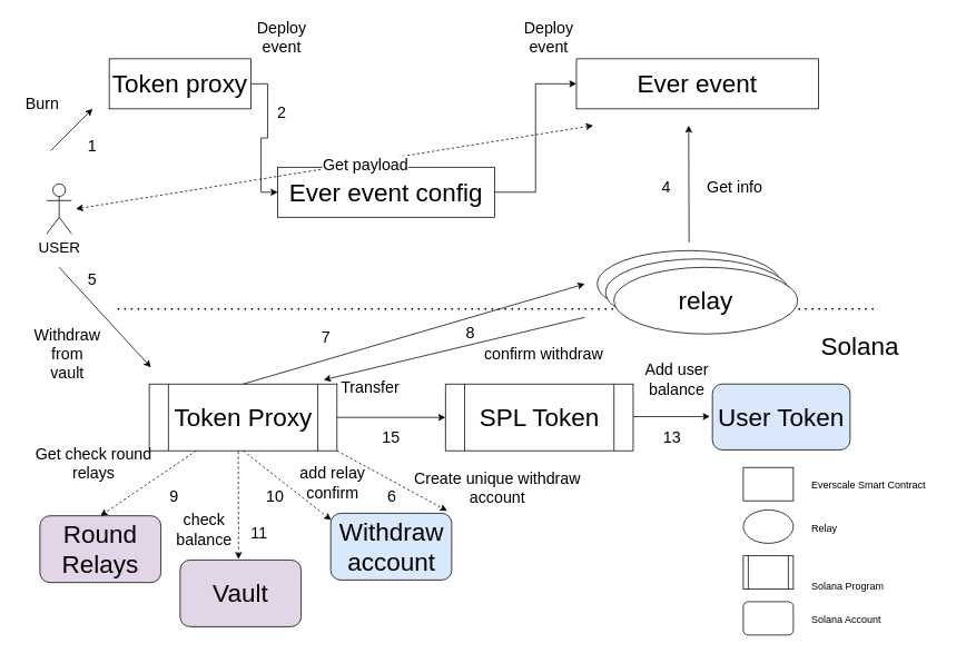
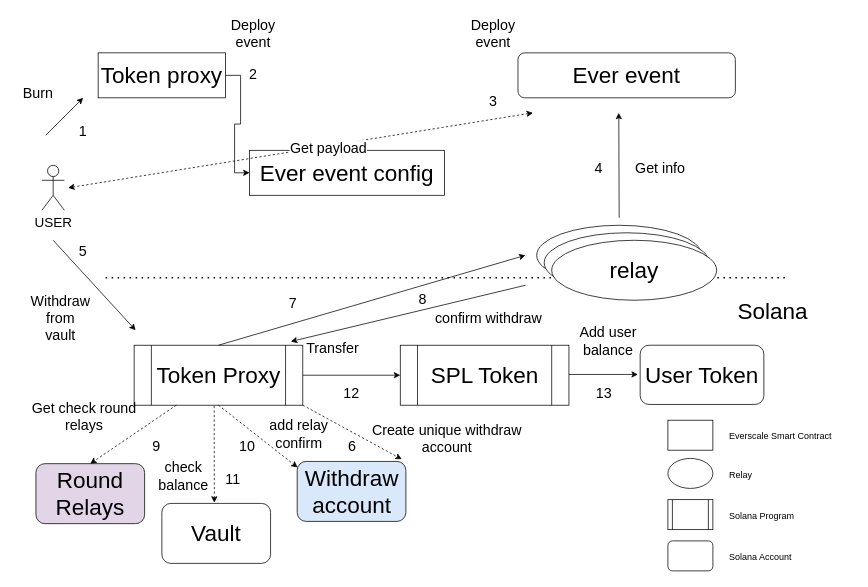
  <mxCell id="0" />
  <mxCell id="1" parent="0" />
  <mxCell id="2" style="edgeStyle=orthogonalEdgeStyle;rounded=0;orthogonalLoop=1;jettySize=auto;html=1;entryX=0;entryY=0.5;entryDx=0;entryDy=0;fontSize=30;" parent="1" source="3" target="6" edge="1"><mxGeometry relative="1" as="geometry" /></mxCell>
  <mxCell id="3" value="Token proxy" style="rounded=0;whiteSpace=wrap;html=1;fontSize=30;" parent="1" vertex="1"><mxGeometry x="130" y="70" width="170" height="60" as="geometry" /></mxCell>
- <mxCell id="4" value="Ever event" style="rounded=0;whiteSpace=wrap;html=1;fontSize=30;" parent="1" vertex="1"><mxGeometry x="690" y="70" width="290" height="60" as="geometry" /></mxCell>
- <mxCell id="5" style="edgeStyle=orthogonalEdgeStyle;rounded=0;orthogonalLoop=1;jettySize=auto;html=1;entryX=0;entryY=0.5;entryDx=0;entryDy=0;fontSize=30;" parent="1" source="6" target="4" edge="1"><mxGeometry relative="1" as="geometry" /></mxCell>
+ <mxCell id="4" value="Ever event" style="whiteSpace=wrap;html=1;fontSize=30;rounded=1;" parent="1" vertex="1"><mxGeometry x="690" y="70" width="290" height="60" as="geometry" /></mxCell>
  <mxCell id="6" value="Ever event config" style="rounded=0;whiteSpace=wrap;html=1;fontSize=30;" parent="1" vertex="1"><mxGeometry x="332" y="200" width="260" height="60" as="geometry" /></mxCell>
  <mxCell id="7" value="relay" style="ellipse;whiteSpace=wrap;html=1;fontSize=30;" parent="1" vertex="1"><mxGeometry x="715" y="300" width="220" height="80" as="geometry" /></mxCell>
  <mxCell id="8" value="relay" style="ellipse;whiteSpace=wrap;html=1;fontSize=30;" parent="1" vertex="1"><mxGeometry x="725" y="310" width="220" height="80" as="geometry" /></mxCell>
  <mxCell id="9" value="" style="endArrow=none;dashed=1;html=1;dashPattern=1 3;strokeWidth=2;rounded=0;fontSize=30;" parent="1" edge="1"><mxGeometry width="50" height="50" relative="1" as="geometry"><mxPoint x="140" y="370" as="sourcePoint" /><mxPoint x="1050" y="370" as="targetPoint" /></mxGeometry></mxCell>
  <mxCell id="10" value="Solana" style="text;html=1;strokeColor=none;fillColor=none;align=center;verticalAlign=middle;whiteSpace=wrap;rounded=0;fontSize=30;" parent="1" vertex="1"><mxGeometry x="1000" y="400" width="60" height="30" as="geometry" /></mxCell>
  <mxCell id="11" value="&lt;font style=&quot;font-size: 18px&quot;&gt;USER&lt;/font&gt;" style="shape=umlActor;verticalLabelPosition=bottom;verticalAlign=top;html=1;outlineConnect=0;" parent="1" vertex="1"><mxGeometry x="55" y="220" width="30" height="60" as="geometry" /></mxCell>
  <mxCell id="12" value="" style="endArrow=classic;html=1;rounded=0;" parent="1" edge="1"><mxGeometry width="50" height="50" relative="1" as="geometry"><mxPoint x="60" y="180" as="sourcePoint" /><mxPoint x="110" y="130" as="targetPoint" /></mxGeometry></mxCell>
  <mxCell id="13" value="&lt;font style=&quot;font-size: 19px&quot;&gt;Burn&lt;/font&gt;" style="text;html=1;strokeColor=none;fillColor=none;align=center;verticalAlign=middle;whiteSpace=wrap;rounded=0;" parent="1" vertex="1"><mxGeometry x="20" y="110" width="60" height="30" as="geometry" /></mxCell>
  <mxCell id="14" value="&lt;font style=&quot;font-size: 19px&quot;&gt;Deploy event&lt;/font&gt;" style="text;html=1;strokeColor=none;fillColor=none;align=center;verticalAlign=middle;whiteSpace=wrap;rounded=0;" parent="1" vertex="1"><mxGeometry x="292" y="20" width="90" height="50" as="geometry" /></mxCell>
  <mxCell id="15" value="&lt;font style=&quot;font-size: 19px&quot;&gt;Deploy event&lt;/font&gt;" style="text;html=1;strokeColor=none;fillColor=none;align=center;verticalAlign=middle;whiteSpace=wrap;rounded=0;" parent="1" vertex="1"><mxGeometry x="612" y="20" width="90" height="50" as="geometry" /></mxCell>
  <mxCell id="16" value="" style="endArrow=classic;html=1;rounded=0;fontSize=19;" parent="1" edge="1"><mxGeometry width="50" height="50" relative="1" as="geometry"><mxPoint x="825" y="290" as="sourcePoint" /><mxPoint x="824.5" y="150" as="targetPoint" /></mxGeometry></mxCell>
  <mxCell id="17" value="&lt;span style=&quot;font-size: 19px&quot;&gt;Get info&lt;/span&gt;" style="text;html=1;strokeColor=none;fillColor=none;align=center;verticalAlign=middle;whiteSpace=wrap;rounded=0;" parent="1" vertex="1"><mxGeometry x="835" y="200" width="90" height="50" as="geometry" /></mxCell>
  <mxCell id="18" value="" style="endArrow=classic;startArrow=classic;html=1;rounded=0;fontSize=19;dashed=1;" parent="1" edge="1"><mxGeometry width="50" height="50" relative="1" as="geometry"><mxPoint x="90" y="250" as="sourcePoint" /><mxPoint x="710" y="150" as="targetPoint" /></mxGeometry></mxCell>
  <mxCell id="19" value="Get payload" style="edgeLabel;html=1;align=center;verticalAlign=middle;resizable=0;points=[];fontSize=19;" parent="18" vertex="1" connectable="0"><mxGeometry x="0.118" y="-3" relative="1" as="geometry"><mxPoint as="offset" /></mxGeometry></mxCell>
  <mxCell id="20" value="&lt;font style=&quot;font-size: 30px&quot;&gt;Token Proxy&lt;/font&gt;" style="shape=process;whiteSpace=wrap;html=1;backgroundOutline=1;" parent="1" vertex="1"><mxGeometry x="178" y="460" width="225" height="80" as="geometry" /></mxCell>
  <mxCell id="21" value="" style="endArrow=classic;html=1;rounded=0;" parent="1" edge="1"><mxGeometry width="50" height="50" relative="1" as="geometry"><mxPoint x="70" y="320" as="sourcePoint" /><mxPoint x="180" y="440" as="targetPoint" /></mxGeometry></mxCell>
  <mxCell id="22" value="&lt;span style=&quot;font-size: 19px&quot;&gt;Withdraw from vault&lt;/span&gt;" style="text;html=1;strokeColor=none;fillColor=none;align=center;verticalAlign=middle;whiteSpace=wrap;rounded=0;" parent="1" vertex="1"><mxGeometry x="50" y="410" width="60" height="30" as="geometry" /></mxCell>
  <mxCell id="23" value="" style="endArrow=classic;html=1;rounded=0;fontSize=30;exitX=1;exitY=1;exitDx=0;exitDy=0;dashed=1;entryX=0.962;entryY=-0.037;entryDx=0;entryDy=0;entryPerimeter=0;" parent="1" source="20" edge="1" target="53"><mxGeometry width="50" height="50" relative="1" as="geometry"><mxPoint x="433" y="530" as="sourcePoint" /><mxPoint x="400" y="610" as="targetPoint" /></mxGeometry></mxCell>
  <mxCell id="24" value="&lt;font style=&quot;font-size: 30px&quot;&gt;SPL Token&lt;/font&gt;" style="shape=process;whiteSpace=wrap;html=1;backgroundOutline=1;" parent="1" vertex="1"><mxGeometry x="533" y="460" width="225" height="80" as="geometry" /></mxCell>
  <mxCell id="25" value="" style="endArrow=classic;html=1;rounded=0;fontSize=30;exitX=1;exitY=0.5;exitDx=0;exitDy=0;entryX=0;entryY=0.5;entryDx=0;entryDy=0;" parent="1" source="20" target="24" edge="1"><mxGeometry width="50" height="50" relative="1" as="geometry"><mxPoint x="363" y="430" as="sourcePoint" /><mxPoint x="413" y="380" as="targetPoint" /></mxGeometry></mxCell>
  <mxCell id="26" value="&lt;span style=&quot;font-size: 19px&quot;&gt;Transfer&lt;/span&gt;" style="text;html=1;strokeColor=none;fillColor=none;align=center;verticalAlign=middle;whiteSpace=wrap;rounded=0;" parent="1" vertex="1"><mxGeometry x="413" y="450" width="60" height="30" as="geometry" /></mxCell>
  <mxCell id="27" value="" style="rounded=0;whiteSpace=wrap;html=1;fontSize=18;strokeWidth=1;" parent="1" vertex="1"><mxGeometry x="890" y="560" width="60" height="40" as="geometry" /></mxCell>
  <mxCell id="28" value="" style="rounded=1;whiteSpace=wrap;html=1;fontSize=18;strokeWidth=1;" parent="1" vertex="1"><mxGeometry x="890" y="721" width="60" height="40" as="geometry" /></mxCell>
  <mxCell id="29" value="" style="ellipse;whiteSpace=wrap;html=1;fontSize=18;strokeWidth=1;" parent="1" vertex="1"><mxGeometry x="890" y="611" width="60" height="40" as="geometry" /></mxCell>
  <mxCell id="30" value="" style="shape=process;whiteSpace=wrap;html=1;backgroundOutline=1;fontSize=18;strokeWidth=1;" parent="1" vertex="1"><mxGeometry x="890" y="666" width="60" height="40" as="geometry" /></mxCell>
  <mxCell id="31" value="&lt;font style=&quot;font-size: 12px&quot;&gt;Everscale Smart Contract&lt;/font&gt;" style="text;html=1;strokeColor=none;fillColor=none;align=left;verticalAlign=middle;whiteSpace=wrap;rounded=0;fontSize=18;" parent="1" vertex="1"><mxGeometry x="970" y="565" width="165" height="30" as="geometry" /></mxCell>
  <mxCell id="32" value="&lt;font style=&quot;font-size: 12px&quot;&gt;Relay&lt;/font&gt;" style="text;html=1;strokeColor=none;fillColor=none;align=left;verticalAlign=middle;whiteSpace=wrap;rounded=0;fontSize=18;" parent="1" vertex="1"><mxGeometry x="970" y="616" width="165" height="30" as="geometry" /></mxCell>
- <mxCell id="33" value="&lt;font style=&quot;font-size: 12px&quot;&gt;Solana Program&lt;/font&gt;" style="text;html=1;strokeColor=none;fillColor=none;align=left;verticalAlign=middle;whiteSpace=wrap;rounded=0;fontSize=18;" parent="1" vertex="1"><mxGeometry x="970" y="686" width="165" height="30" as="geometry" /></mxCell>
+ <mxCell id="33" value="&lt;font style=&quot;font-size: 12px&quot;&gt;Solana Program&lt;/font&gt;" style="text;html=1;strokeColor=none;fillColor=none;align=left;verticalAlign=middle;whiteSpace=wrap;rounded=0;fontSize=18;" parent="1" vertex="1"><mxGeometry x="970" y="671" width="165" height="30" as="geometry" /></mxCell>
  <mxCell id="34" value="&lt;font style=&quot;font-size: 12px&quot;&gt;Solana Account&lt;/font&gt;" style="text;html=1;strokeColor=none;fillColor=none;align=left;verticalAlign=middle;whiteSpace=wrap;rounded=0;fontSize=18;" parent="1" vertex="1"><mxGeometry x="970" y="726" width="165" height="30" as="geometry" /></mxCell>
  <mxCell id="35" value="relay" style="ellipse;whiteSpace=wrap;html=1;fontSize=30;" parent="1" vertex="1"><mxGeometry x="735" y="320" width="220" height="80" as="geometry" /></mxCell>
  <mxCell id="36" value="&lt;span style=&quot;font-size: 19px&quot;&gt;1&lt;/span&gt;" style="text;html=1;strokeColor=none;fillColor=none;align=center;verticalAlign=middle;whiteSpace=wrap;rounded=0;" parent="1" vertex="1"><mxGeometry x="80" y="160" width="60" height="30" as="geometry" /></mxCell>
- <mxCell id="37" value="&lt;span style=&quot;font-size: 19px&quot;&gt;2&lt;/span&gt;" style="text;html=1;strokeColor=none;fillColor=none;align=center;verticalAlign=middle;whiteSpace=wrap;rounded=0;" parent="1" vertex="1"><mxGeometry x="307" y="120" width="60" height="30" as="geometry" /></mxCell>
+ <mxCell id="37" value="&lt;span style=&quot;font-size: 19px&quot;&gt;2&lt;/span&gt;" style="text;html=1;strokeColor=none;fillColor=none;align=center;verticalAlign=middle;whiteSpace=wrap;rounded=0;" parent="1" vertex="1"><mxGeometry x="307" y="85" width="60" height="30" as="geometry" /></mxCell>
+ <mxCell id="38" value="&lt;span style=&quot;font-size: 19px&quot;&gt;3&lt;/span&gt;" style="text;html=1;strokeColor=none;fillColor=none;align=center;verticalAlign=middle;whiteSpace=wrap;rounded=0;" parent="1" vertex="1"><mxGeometry x="627" y="120" width="60" height="30" as="geometry" /></mxCell>
  <mxCell id="39" value="&lt;span style=&quot;font-size: 19px&quot;&gt;4&lt;/span&gt;" style="text;html=1;strokeColor=none;fillColor=none;align=center;verticalAlign=middle;whiteSpace=wrap;rounded=0;" parent="1" vertex="1"><mxGeometry x="768" y="210" width="60" height="30" as="geometry" /></mxCell>
  <mxCell id="40" value="&lt;span style=&quot;font-size: 19px&quot;&gt;5&lt;/span&gt;" style="text;html=1;strokeColor=none;fillColor=none;align=center;verticalAlign=middle;whiteSpace=wrap;rounded=0;" parent="1" vertex="1"><mxGeometry x="80" y="320" width="60" height="30" as="geometry" /></mxCell>
  <mxCell id="41" value="&lt;span style=&quot;font-size: 19px&quot;&gt;8&lt;/span&gt;" style="text;html=1;strokeColor=none;fillColor=none;align=center;verticalAlign=middle;whiteSpace=wrap;rounded=0;" parent="1" vertex="1"><mxGeometry x="533" y="384" width="60" height="30" as="geometry" /></mxCell>
  <mxCell id="42" value="&lt;span style=&quot;font-size: 19px&quot;&gt;6&lt;/span&gt;" style="text;html=1;strokeColor=none;fillColor=none;align=center;verticalAlign=middle;whiteSpace=wrap;rounded=0;" parent="1" vertex="1"><mxGeometry x="439" y="581" width="60" height="30" as="geometry" /></mxCell>
- <mxCell id="43" value="&lt;span style=&quot;font-size: 19px&quot;&gt;15&lt;/span&gt;" style="text;html=1;strokeColor=none;fillColor=none;align=center;verticalAlign=middle;whiteSpace=wrap;rounded=0;" parent="1" vertex="1"><mxGeometry x="438" y="510" width="60" height="30" as="geometry" /></mxCell>
- <mxCell id="44" value="&lt;font style=&quot;font-size: 30px&quot;&gt;User Token&lt;/font&gt;" style="rounded=1;whiteSpace=wrap;html=1;fontSize=18;strokeWidth=1;fillColor=#dae8fc;" parent="1" vertex="1"><mxGeometry x="853" y="460" width="165" height="79" as="geometry" /></mxCell>
+ <mxCell id="43" value="&lt;span style=&quot;font-size: 19px&quot;&gt;12&lt;/span&gt;" style="text;html=1;strokeColor=none;fillColor=none;align=center;verticalAlign=middle;whiteSpace=wrap;rounded=0;" parent="1" vertex="1"><mxGeometry x="438" y="510" width="60" height="30" as="geometry" /></mxCell>
+ <mxCell id="44" value="&lt;font style=&quot;font-size: 30px&quot;&gt;User Token&lt;/font&gt;" style="rounded=1;whiteSpace=wrap;html=1;fontSize=18;strokeWidth=1;" parent="1" vertex="1"><mxGeometry x="853" y="460" width="165" height="79" as="geometry" /></mxCell>
  <mxCell id="45" value="" style="endArrow=classic;html=1;rounded=0;fontSize=30;exitX=1;exitY=0.5;exitDx=0;exitDy=0;" parent="1" edge="1"><mxGeometry width="50" height="50" relative="1" as="geometry"><mxPoint x="758" y="499" as="sourcePoint" /><mxPoint x="850" y="499" as="targetPoint" /></mxGeometry></mxCell>
  <mxCell id="46" value="&lt;span style=&quot;font-size: 19px&quot;&gt;Add user balance&lt;/span&gt;" style="text;html=1;strokeColor=none;fillColor=none;align=center;verticalAlign=middle;whiteSpace=wrap;rounded=0;" parent="1" vertex="1"><mxGeometry x="768" y="440" width="85" height="30" as="geometry" /></mxCell>
  <mxCell id="47" value="&lt;span style=&quot;font-size: 19px&quot;&gt;13&lt;/span&gt;" style="text;html=1;strokeColor=none;fillColor=none;align=center;verticalAlign=middle;whiteSpace=wrap;rounded=0;" parent="1" vertex="1"><mxGeometry x="775" y="510" width="60" height="30" as="geometry" /></mxCell>
  <mxCell id="48" value="&lt;span style=&quot;font-size: 30px&quot;&gt;Round Relays&lt;/span&gt;" style="rounded=1;whiteSpace=wrap;html=1;fontSize=18;strokeWidth=1;fillColor=#e1d5e7;" parent="1" vertex="1"><mxGeometry x="47" y="618" width="145" height="80" as="geometry" /></mxCell>
  <mxCell id="49" value="" style="endArrow=classic;html=1;rounded=0;fontSize=30;dashed=1;exitX=0.25;exitY=1;exitDx=0;exitDy=0;entryX=0.5;entryY=0;entryDx=0;entryDy=0;" parent="1" source="20" target="48" edge="1"><mxGeometry width="50" height="50" relative="1" as="geometry"><mxPoint x="121.5" y="566" as="sourcePoint" /><mxPoint x="359" y="496" as="targetPoint" /></mxGeometry></mxCell>
  <mxCell id="50" value="&lt;span style=&quot;font-size: 19px&quot;&gt;Get check round relays&lt;/span&gt;" style="text;html=1;strokeColor=none;fillColor=none;align=center;verticalAlign=middle;whiteSpace=wrap;rounded=0;" parent="1" vertex="1"><mxGeometry x="40" y="551" width="142.5" height="9" as="geometry" /></mxCell>
  <mxCell id="51" value="&lt;span style=&quot;font-size: 19px&quot;&gt;7&lt;/span&gt;" style="text;html=1;strokeColor=none;fillColor=none;align=center;verticalAlign=middle;whiteSpace=wrap;rounded=0;" parent="1" vertex="1"><mxGeometry x="360" y="390" width="60" height="30" as="geometry" /></mxCell>
  <mxCell id="52" value="&lt;span style=&quot;font-size: 19px&quot;&gt;Create unique withdraw account&lt;/span&gt;" style="text;html=1;strokeColor=none;fillColor=none;align=center;verticalAlign=middle;whiteSpace=wrap;rounded=0;" parent="1" vertex="1"><mxGeometry x="488" y="570" width="215" height="30" as="geometry" /></mxCell>
  <mxCell id="53" value="&lt;span style=&quot;font-size: 30px&quot;&gt;Withdraw account&lt;/span&gt;" style="rounded=1;whiteSpace=wrap;html=1;fontSize=18;strokeWidth=1;fillColor=#dae8fc;" parent="1" vertex="1"><mxGeometry x="395.5" y="615" width="145" height="80" as="geometry" /></mxCell>
  <mxCell id="54" value="" style="endArrow=classic;html=1;rounded=0;fontSize=19;exitX=0.5;exitY=0;exitDx=0;exitDy=0;" edge="1" parent="1" source="20"><mxGeometry width="50" height="50" relative="1" as="geometry"><mxPoint x="700" y="340" as="sourcePoint" /><mxPoint x="700" y="340" as="targetPoint" /></mxGeometry></mxCell>
  <mxCell id="55" value="" style="endArrow=classic;html=1;rounded=0;fontSize=19;entryX=0.929;entryY=-0.062;entryDx=0;entryDy=0;entryPerimeter=0;" edge="1" parent="1" target="20"><mxGeometry width="50" height="50" relative="1" as="geometry"><mxPoint x="700" y="380" as="sourcePoint" /><mxPoint x="290" y="460" as="targetPoint" /></mxGeometry></mxCell>
  <mxCell id="56" value="&lt;span style=&quot;font-size: 19px&quot;&gt;confirm withdraw&lt;/span&gt;" style="text;html=1;strokeColor=none;fillColor=none;align=center;verticalAlign=middle;whiteSpace=wrap;rounded=0;" vertex="1" parent="1"><mxGeometry x="540.5" y="400" width="220" height="50" as="geometry" /></mxCell>
  <mxCell id="57" value="&lt;span style=&quot;font-size: 19px&quot;&gt;9&lt;/span&gt;" style="text;html=1;strokeColor=none;fillColor=none;align=center;verticalAlign=middle;whiteSpace=wrap;rounded=0;" vertex="1" parent="1"><mxGeometry x="178" y="581" width="60" height="30" as="geometry" /></mxCell>
  <mxCell id="58" value="" style="endArrow=classic;html=1;rounded=0;fontSize=30;dashed=1;entryX=0.866;entryY=0.013;entryDx=0;entryDy=0;entryPerimeter=0;exitX=0.5;exitY=1;exitDx=0;exitDy=0;" edge="1" parent="1" source="20"><mxGeometry width="50" height="50" relative="1" as="geometry"><mxPoint x="277.97" y="546.98" as="sourcePoint" /><mxPoint x="396.04" y="623.02" as="targetPoint" /></mxGeometry></mxCell>
  <mxCell id="59" value="&lt;span style=&quot;font-size: 19px&quot;&gt;10&lt;/span&gt;" style="text;html=1;strokeColor=none;fillColor=none;align=center;verticalAlign=middle;whiteSpace=wrap;rounded=0;" vertex="1" parent="1"><mxGeometry x="299" y="580" width="60" height="30" as="geometry" /></mxCell>
  <mxCell id="60" value="&lt;span style=&quot;font-size: 19px&quot;&gt;add relay confirm&lt;/span&gt;" style="text;html=1;strokeColor=none;fillColor=none;align=center;verticalAlign=middle;whiteSpace=wrap;rounded=0;" vertex="1" parent="1"><mxGeometry x="343" y="544" width="110" height="70" as="geometry" /></mxCell>
- <mxCell id="61" value="&lt;span style=&quot;font-size: 30px&quot;&gt;Vault&lt;/span&gt;" style="rounded=1;whiteSpace=wrap;html=1;fontSize=18;strokeWidth=1;fillColor=#e1d5e7;" vertex="1" parent="1"><mxGeometry x="215" y="671" width="145" height="80" as="geometry" /></mxCell>
+ <mxCell id="61" value="&lt;span style=&quot;font-size: 30px&quot;&gt;Vault&lt;/span&gt;" style="rounded=1;whiteSpace=wrap;html=1;fontSize=18;strokeWidth=1;" vertex="1" parent="1"><mxGeometry x="215" y="671" width="145" height="80" as="geometry" /></mxCell>
  <mxCell id="62" value="" style="endArrow=classic;html=1;rounded=0;fontSize=30;dashed=1;exitX=0.25;exitY=1;exitDx=0;exitDy=0;" edge="1" parent="1"><mxGeometry width="50" height="50" relative="1" as="geometry"><mxPoint x="284.75" y="541" as="sourcePoint" /><mxPoint x="285" y="670" as="targetPoint" /></mxGeometry></mxCell>
  <mxCell id="63" value="&lt;span style=&quot;font-size: 19px&quot;&gt;check balance&lt;/span&gt;" style="text;html=1;strokeColor=none;fillColor=none;align=center;verticalAlign=middle;whiteSpace=wrap;rounded=0;" vertex="1" parent="1"><mxGeometry x="189" y="600" width="110" height="70" as="geometry" /></mxCell>
  <mxCell id="64" value="&lt;span style=&quot;font-size: 19px&quot;&gt;11&lt;/span&gt;" style="text;html=1;strokeColor=none;fillColor=none;align=center;verticalAlign=middle;whiteSpace=wrap;rounded=0;" vertex="1" parent="1"><mxGeometry x="280" y="625" width="60" height="30" as="geometry" /></mxCell>
